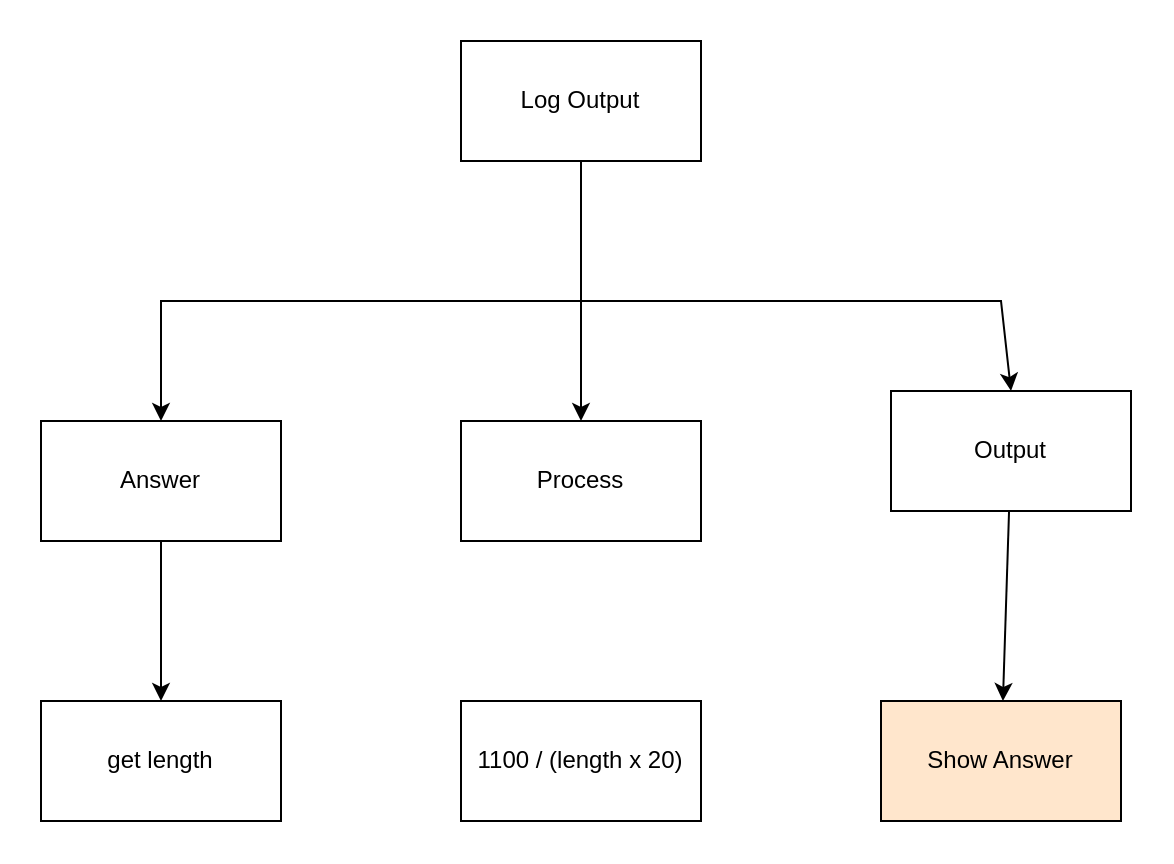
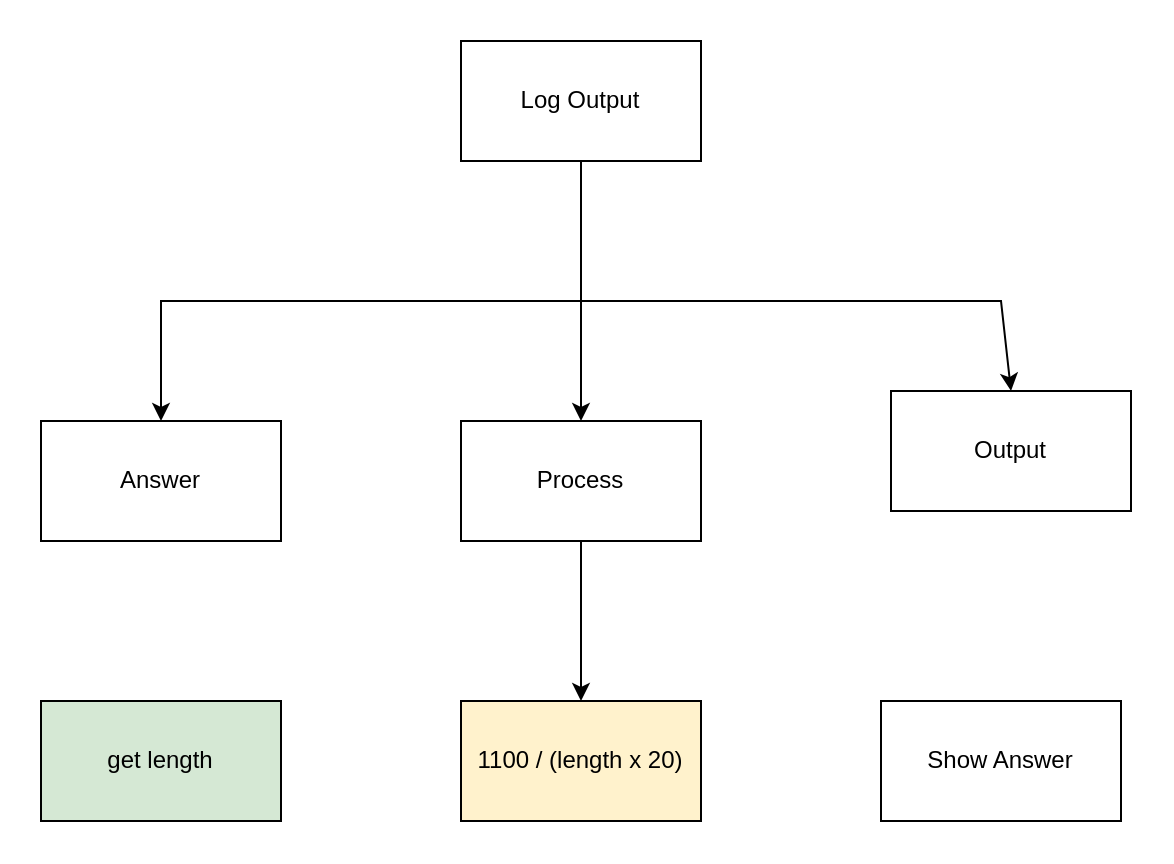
  <mxCell id="0" />
  <mxCell id="1" parent="0" />
  <mxCell id="2" value="" style="edgeStyle=none;html=1;" parent="1" source="3" target="5" edge="1"><mxGeometry relative="1" as="geometry" /></mxCell>
  <mxCell id="3" value="Log Output" style="rounded=0;whiteSpace=wrap;html=1;" parent="1" vertex="1"><mxGeometry x="230" y="20" width="120" height="60" as="geometry" /></mxCell>
+ <mxCell id="4" value="" style="edgeStyle=none;html=1;" edge="1" parent="1" source="5" target="14"><mxGeometry relative="1" as="geometry" /></mxCell>
  <mxCell id="5" value="Process" style="whiteSpace=wrap;html=1;rounded=0;" parent="1" vertex="1"><mxGeometry x="230" y="210" width="120" height="60" as="geometry" /></mxCell>
- <mxCell id="6" value="" style="edgeStyle=none;rounded=0;html=1;" parent="1" source="7" target="12" edge="1"><mxGeometry relative="1" as="geometry" /></mxCell>
  <mxCell id="7" value="Answer" style="rounded=0;whiteSpace=wrap;html=1;" parent="1" vertex="1"><mxGeometry x="20" y="210" width="120" height="60" as="geometry" /></mxCell>
- <mxCell id="8" value="" style="edgeStyle=none;rounded=0;html=1;" parent="1" source="9" target="13" edge="1"><mxGeometry relative="1" as="geometry" /></mxCell>
  <mxCell id="9" value="Output" style="rounded=0;whiteSpace=wrap;html=1;" parent="1" vertex="1"><mxGeometry x="445" y="195" width="120" height="60" as="geometry" /></mxCell>
  <mxCell id="10" value="" style="endArrow=classic;html=1;entryX=0.5;entryY=0;entryDx=0;entryDy=0;rounded=0;" parent="1" target="9" edge="1"><mxGeometry width="50" height="50" relative="1" as="geometry"><mxPoint x="290" y="150" as="sourcePoint" /><mxPoint x="500" y="120" as="targetPoint" /><Array as="points"><mxPoint x="500" y="150" /></Array></mxGeometry></mxCell>
  <mxCell id="11" value="" style="endArrow=classic;html=1;rounded=0;entryX=0.5;entryY=0;entryDx=0;entryDy=0;" parent="1" target="7" edge="1"><mxGeometry width="50" height="50" relative="1" as="geometry"><mxPoint x="290" y="150" as="sourcePoint" /><mxPoint x="300" y="300" as="targetPoint" /><Array as="points"><mxPoint x="80" y="150" /></Array></mxGeometry></mxCell>
- <mxCell id="12" value="get length" style="rounded=0;whiteSpace=wrap;html=1;" parent="1" vertex="1"><mxGeometry x="20" y="350" width="120" height="60" as="geometry" /></mxCell>
- <mxCell id="13" value="Show Answer" style="rounded=0;whiteSpace=wrap;html=1;fillColor=#ffe6cc;" parent="1" vertex="1"><mxGeometry x="440" y="350" width="120" height="60" as="geometry" /></mxCell>
- <mxCell id="14" value="1100 / (length x 20)" style="rounded=0;whiteSpace=wrap;html=1;" vertex="1" parent="1"><mxGeometry x="230" y="350" width="120" height="60" as="geometry" /></mxCell>
+ <mxCell id="12" value="get length" style="rounded=0;whiteSpace=wrap;html=1;fillColor=#d5e8d4;" parent="1" vertex="1"><mxGeometry x="20" y="350" width="120" height="60" as="geometry" /></mxCell>
+ <mxCell id="13" value="Show Answer" style="rounded=0;whiteSpace=wrap;html=1;" parent="1" vertex="1"><mxGeometry x="440" y="350" width="120" height="60" as="geometry" /></mxCell>
+ <mxCell id="14" value="1100 / (length x 20)" style="rounded=0;whiteSpace=wrap;html=1;fillColor=#fff2cc;" vertex="1" parent="1"><mxGeometry x="230" y="350" width="120" height="60" as="geometry" /></mxCell>
